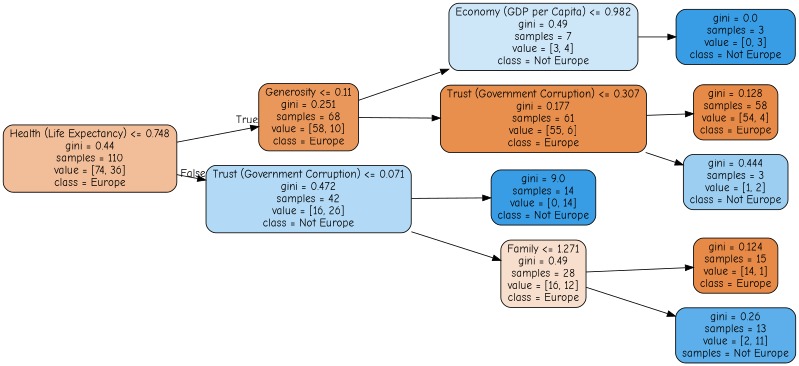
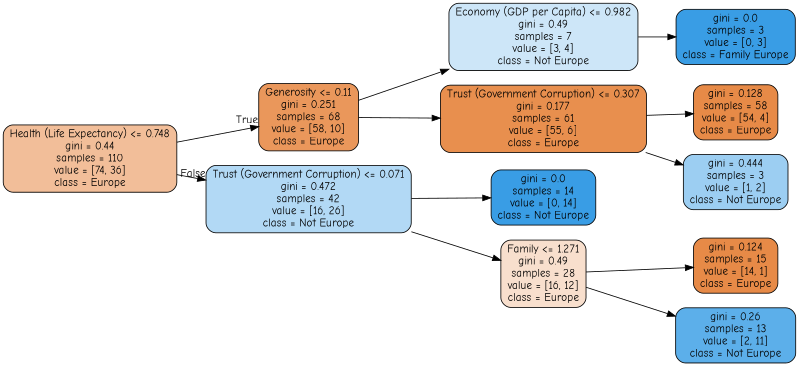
  digraph {
    fontname="Comic Neue"
    rankdir=LR
    node [color=black fillcolor="#399de5ff" fontname="Comic Neue" shape=box style="filled, rounded"]
    edge [fontname="Comic Neue"]
    n1 [fillcolor="#e5813983" label="Health (Life Expectancy) <= 0.748\ngini = 0.44\nsamples = 110\nvalue = [74, 36]\nclass = Europe"]
    n2 [fillcolor="#e58139d3" label="Generosity <= 0.11\ngini = 0.251\nsamples = 68\nvalue = [58, 10]\nclass = Europe"]
    n3 [fillcolor="#399de562" label="Trust (Government Corruption) <= 0.071\ngini = 0.472\nsamples = 42\nvalue = [16, 26]\nclass = Not Europe"]
    n4 [fillcolor="#399de540" label="Economy (GDP per Capita) <= 0.982\ngini = 0.49\nsamples = 7\nvalue = [3, 4]\nclass = Not Europe"]
    n5 [fillcolor="#e58139e3" label="Trust (Government Corruption) <= 0.307\ngini = 0.177\nsamples = 61\nvalue = [55, 6]\nclass = Europe"]
-   n6 [label="gini = 9.0\nsamples = 14\nvalue = [0, 14]\nclass = Not Europe"]
+   n6 [label="gini = 0.0\nsamples = 14\nvalue = [0, 14]\nclass = Not Europe"]
    n7 [fillcolor="#e5813940" label="Family <= 1.271\ngini = 0.49\nsamples = 28\nvalue = [16, 12]\nclass = Europe"]
-   n8 [label="gini = 0.0\nsamples = 3\nvalue = [0, 3]\nclass = Not Europe"]
+   n8 [label="gini = 0.0\nsamples = 3\nvalue = [0, 3]\nclass = Family Europe"]
    n9 [fillcolor="#e58139ec" label="gini = 0.128\nsamples = 58\nvalue = [54, 4]\nclass = Europe"]
    n10 [fillcolor="#399de57f" label="gini = 0.444\nsamples = 3\nvalue = [1, 2]\nclass = Not Europe"]
    n11 [fillcolor="#e58139ed" label="gini = 0.124\nsamples = 15\nvalue = [14, 1]\nclass = Europe"]
-   n12 [fillcolor="#399de5d1" label="gini = 0.26\nsamples = 13\nvalue = [2, 11]\nsamples = Not Europe"]
+   n12 [fillcolor="#399de5d1" label="gini = 0.26\nsamples = 13\nvalue = [2, 11]\nclass = Not Europe"]
    n1 -> n2 [headlabel=True labelangle=45 labeldistance=2.5]
    n1 -> n3 [headlabel=False labelangle=-45 labeldistance=2.5]
    n2 -> n4
    n2 -> n5
    n3 -> n6
    n3 -> n7
    n4 -> n8
    n5 -> n9
    n5 -> n10
    n7 -> n11
    n7 -> n12
  }
